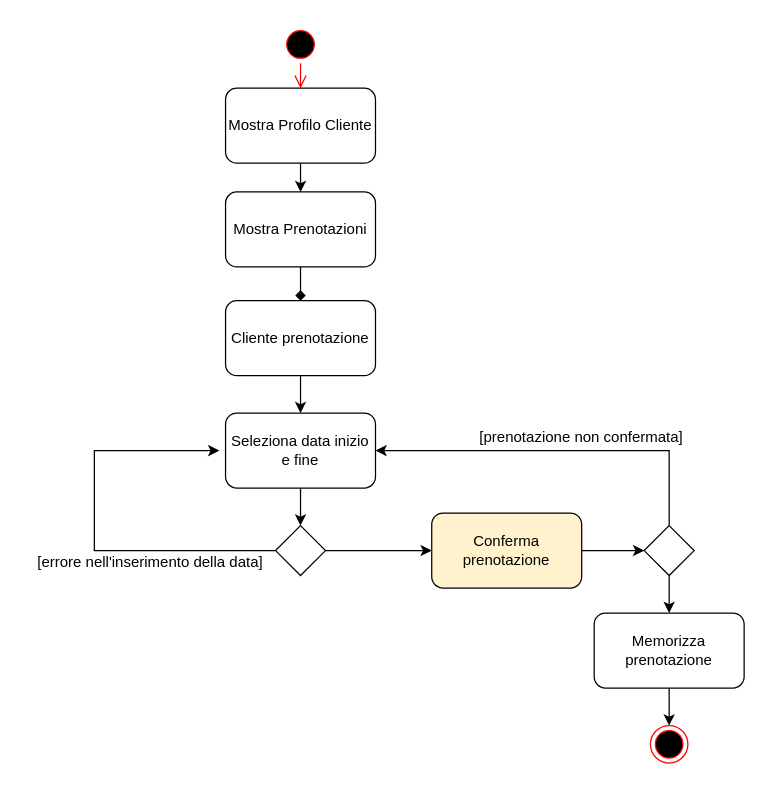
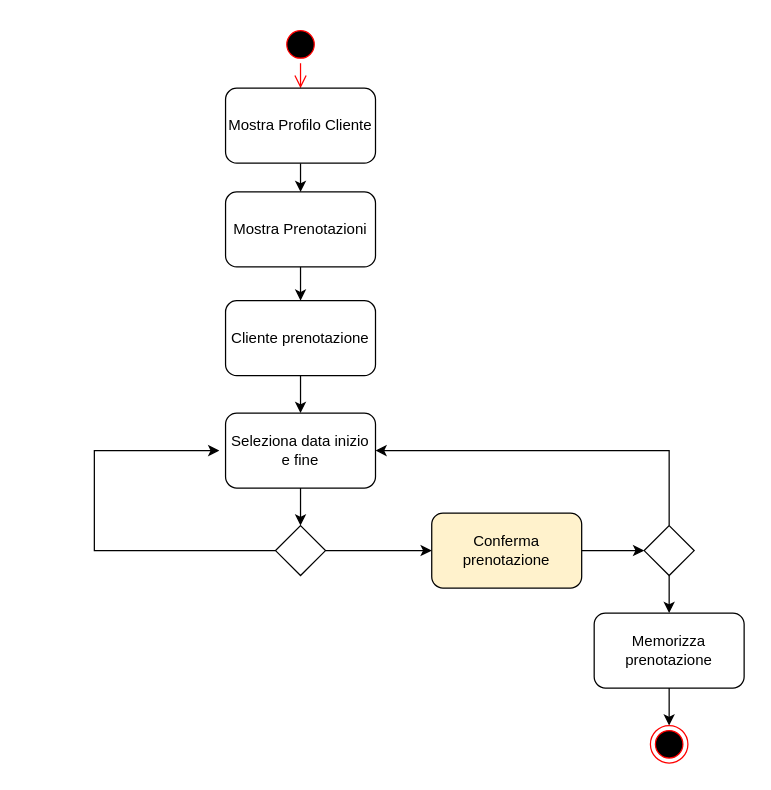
  <mxCell id="0" />
  <mxCell id="1" parent="0" />
  <mxCell id="2" value="" style="ellipse;html=1;shape=startState;fillColor=#000000;strokeColor=#ff0000;" vertex="1" parent="1"><mxGeometry x="225" y="20" width="30" height="30" as="geometry" /></mxCell>
  <mxCell id="3" value="" style="edgeStyle=orthogonalEdgeStyle;html=1;verticalAlign=bottom;endArrow=open;endSize=8;strokeColor=#ff0000;entryX=0.5;entryY=0;entryDx=0;entryDy=0;" edge="1" source="2" parent="1" target="5"><mxGeometry relative="1" as="geometry"><mxPoint x="240" y="80" as="targetPoint" /></mxGeometry></mxCell>
  <mxCell id="4" value="" style="edgeStyle=orthogonalEdgeStyle;rounded=0;orthogonalLoop=1;jettySize=auto;html=1;" edge="1" parent="1" source="5" target="7"><mxGeometry relative="1" as="geometry" /></mxCell>
  <mxCell id="5" value="Mostra Profilo Cliente" style="rounded=1;whiteSpace=wrap;html=1;" vertex="1" parent="1"><mxGeometry x="180" y="70" width="120" height="60" as="geometry" /></mxCell>
- <mxCell id="6" value="" style="edgeStyle=orthogonalEdgeStyle;rounded=0;orthogonalLoop=1;jettySize=auto;html=1;endArrow=diamond;" edge="1" parent="1" source="7" target="9"><mxGeometry relative="1" as="geometry" /></mxCell>
+ <mxCell id="6" value="" style="edgeStyle=orthogonalEdgeStyle;rounded=0;orthogonalLoop=1;jettySize=auto;html=1;" edge="1" parent="1" source="7" target="9"><mxGeometry relative="1" as="geometry" /></mxCell>
  <mxCell id="7" value="Mostra Prenotazioni" style="rounded=1;whiteSpace=wrap;html=1;" vertex="1" parent="1"><mxGeometry x="180" y="153" width="120" height="60" as="geometry" /></mxCell>
  <mxCell id="8" value="" style="edgeStyle=orthogonalEdgeStyle;rounded=0;orthogonalLoop=1;jettySize=auto;html=1;entryX=0.5;entryY=0;entryDx=0;entryDy=0;" edge="1" parent="1" source="9" target="11"><mxGeometry relative="1" as="geometry"><mxPoint x="240" y="340" as="targetPoint" /></mxGeometry></mxCell>
  <mxCell id="9" value="Cliente prenotazione" style="rounded=1;whiteSpace=wrap;html=1;" vertex="1" parent="1"><mxGeometry x="180" y="240" width="120" height="60" as="geometry" /></mxCell>
  <mxCell id="10" value="" style="edgeStyle=orthogonalEdgeStyle;rounded=0;orthogonalLoop=1;jettySize=auto;html=1;entryX=0.5;entryY=0;entryDx=0;entryDy=0;" edge="1" parent="1" source="11" target="14"><mxGeometry relative="1" as="geometry"><mxPoint x="240" y="480" as="targetPoint" /></mxGeometry></mxCell>
  <mxCell id="11" value="Seleziona data inizio e fine" style="rounded=1;whiteSpace=wrap;html=1;" vertex="1" parent="1"><mxGeometry x="180" y="330" width="120" height="60" as="geometry" /></mxCell>
  <mxCell id="12" value="" style="edgeStyle=orthogonalEdgeStyle;rounded=0;orthogonalLoop=1;jettySize=auto;html=1;" edge="1" parent="1" source="14"><mxGeometry relative="1" as="geometry"><mxPoint x="175" y="360" as="targetPoint" /><Array as="points"><mxPoint x="75" y="440" /><mxPoint x="75" y="360" /></Array></mxGeometry></mxCell>
  <mxCell id="13" value="" style="edgeStyle=orthogonalEdgeStyle;rounded=0;orthogonalLoop=1;jettySize=auto;html=1;entryX=0;entryY=0.5;entryDx=0;entryDy=0;" edge="1" parent="1" source="14" target="17"><mxGeometry relative="1" as="geometry"><mxPoint x="340" y="440" as="targetPoint" /></mxGeometry></mxCell>
  <mxCell id="14" value="" style="rhombus;whiteSpace=wrap;html=1;" vertex="1" parent="1"><mxGeometry x="220" y="420" width="40" height="40" as="geometry" /></mxCell>
- <mxCell id="15" value="[errore nell'inserimento della data]" style="text;html=1;strokeColor=none;fillColor=none;align=center;verticalAlign=middle;whiteSpace=wrap;rounded=0;" vertex="1" parent="1"><mxGeometry x="20" y="440" width="200" height="20" as="geometry" /></mxCell>
  <mxCell id="16" value="" style="edgeStyle=orthogonalEdgeStyle;rounded=0;orthogonalLoop=1;jettySize=auto;html=1;entryX=0;entryY=0.5;entryDx=0;entryDy=0;" edge="1" parent="1" source="17" target="20"><mxGeometry relative="1" as="geometry"><mxPoint x="535" y="440" as="targetPoint" /></mxGeometry></mxCell>
  <mxCell id="17" value="Conferma prenotazione" style="rounded=1;whiteSpace=wrap;html=1;fillColor=#fff2cc;" vertex="1" parent="1"><mxGeometry x="345" y="410" width="120" height="60" as="geometry" /></mxCell>
  <mxCell id="18" value="" style="edgeStyle=orthogonalEdgeStyle;rounded=0;orthogonalLoop=1;jettySize=auto;html=1;entryX=1;entryY=0.5;entryDx=0;entryDy=0;" edge="1" parent="1" source="20" target="11"><mxGeometry relative="1" as="geometry"><mxPoint x="535" y="340" as="targetPoint" /><Array as="points"><mxPoint x="535" y="360" /></Array></mxGeometry></mxCell>
  <mxCell id="19" value="" style="edgeStyle=orthogonalEdgeStyle;rounded=0;orthogonalLoop=1;jettySize=auto;html=1;entryX=0.5;entryY=0;entryDx=0;entryDy=0;" edge="1" parent="1" source="20" target="23"><mxGeometry relative="1" as="geometry"><mxPoint x="535" y="530" as="targetPoint" /></mxGeometry></mxCell>
  <mxCell id="20" value="" style="rhombus;whiteSpace=wrap;html=1;" vertex="1" parent="1"><mxGeometry x="515" y="420" width="40" height="40" as="geometry" /></mxCell>
- <mxCell id="21" value="[prenotazione non confermata]" style="text;html=1;strokeColor=none;fillColor=none;align=center;verticalAlign=middle;whiteSpace=wrap;rounded=0;" vertex="1" parent="1"><mxGeometry x="375" y="340" width="180" height="20" as="geometry" /></mxCell>
  <mxCell id="22" value="" style="edgeStyle=orthogonalEdgeStyle;rounded=0;orthogonalLoop=1;jettySize=auto;html=1;" edge="1" parent="1" source="23"><mxGeometry relative="1" as="geometry"><mxPoint x="535" y="580" as="targetPoint" /></mxGeometry></mxCell>
  <mxCell id="23" value="Memorizza prenotazione" style="rounded=1;whiteSpace=wrap;html=1;" vertex="1" parent="1"><mxGeometry x="475" y="490" width="120" height="60" as="geometry" /></mxCell>
  <mxCell id="24" value="" style="ellipse;html=1;shape=endState;fillColor=#000000;strokeColor=#ff0000;" vertex="1" parent="1"><mxGeometry x="520" y="580" width="30" height="30" as="geometry" /></mxCell>
